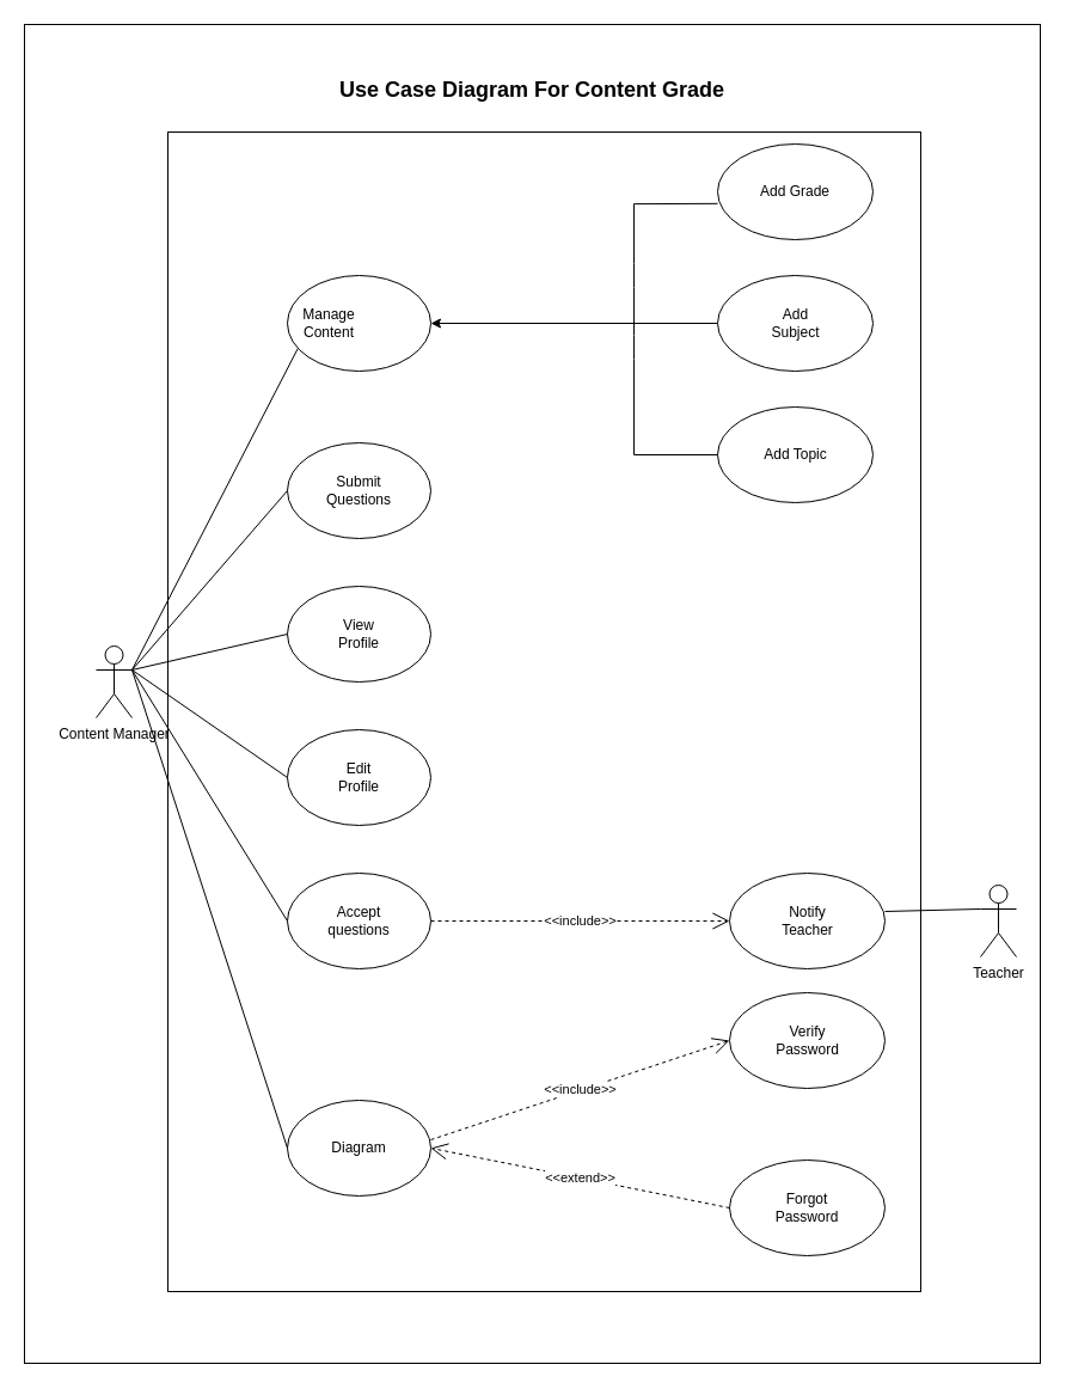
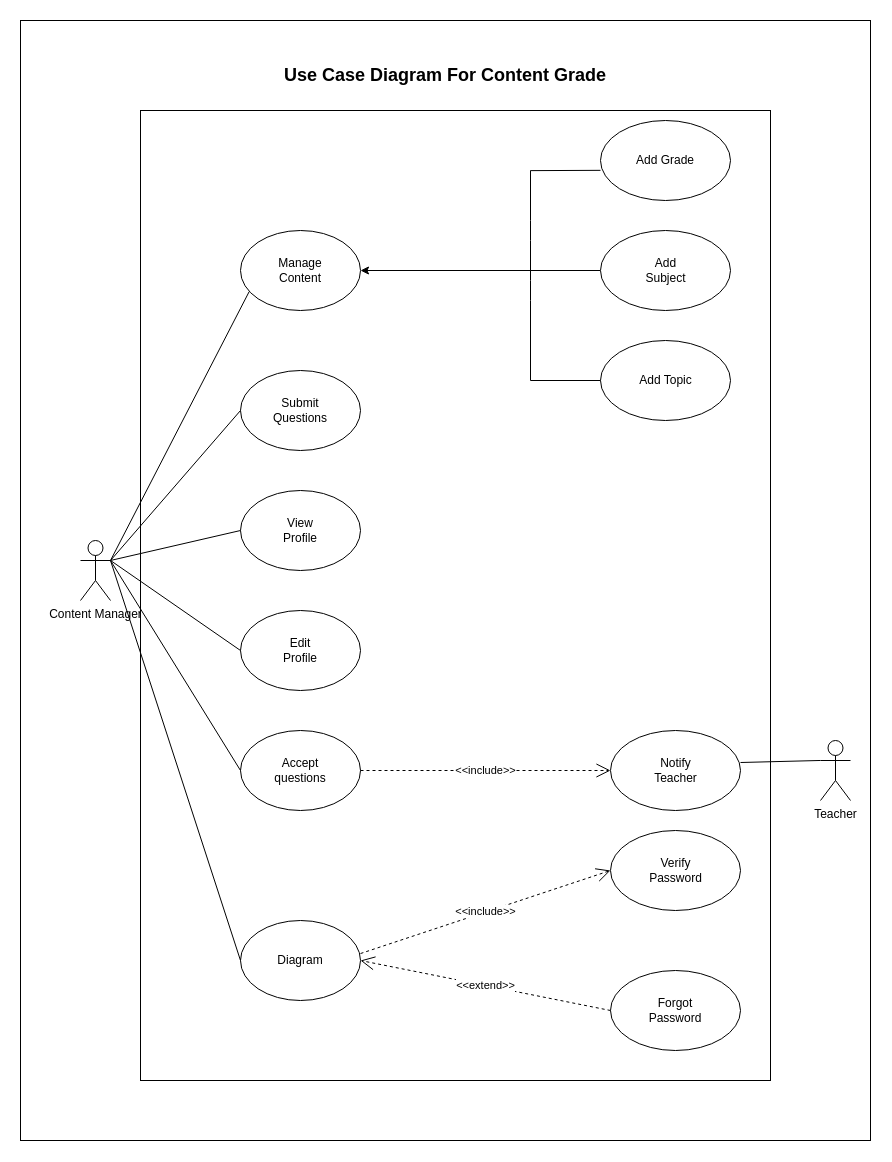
  <mxCell id="0" />
  <mxCell id="1" parent="0" />
  <mxCell id="2" value="" style="rounded=0;whiteSpace=wrap;html=1;" parent="1" vertex="1"><mxGeometry width="850" height="1120" as="geometry" x="20" y="20" /></mxCell>
  <mxCell id="3" value="Content Manager" style="shape=umlActor;verticalLabelPosition=bottom;labelBackgroundColor=#ffffff;verticalAlign=top;html=1;outlineConnect=0;" parent="1" vertex="1"><mxGeometry x="80" y="540" width="30" height="60" as="geometry" /></mxCell>
  <mxCell id="4" value="&lt;font style=&quot;font-size: 18px&quot;&gt;&lt;b&gt;Use Case Diagram For Content Grade&lt;/b&gt;&lt;/font&gt;" style="text;html=1;strokeColor=none;fillColor=none;align=center;verticalAlign=middle;whiteSpace=wrap;rounded=0;" parent="1" vertex="1"><mxGeometry y="60" width="850" height="30" as="geometry" x="20" /></mxCell>
  <mxCell id="5" value="" style="rounded=0;whiteSpace=wrap;html=1;" parent="1" vertex="1"><mxGeometry x="140" y="110" width="630" height="970" as="geometry" /></mxCell>
  <mxCell id="6" value="" style="ellipse;whiteSpace=wrap;html=1;" parent="1" vertex="1"><mxGeometry x="240" y="230" width="120" height="80" as="geometry" /></mxCell>
  <mxCell id="7" value="" style="ellipse;whiteSpace=wrap;html=1;" parent="1" vertex="1"><mxGeometry x="240" y="370" width="120" height="80" as="geometry" /></mxCell>
  <mxCell id="8" value="" style="ellipse;whiteSpace=wrap;html=1;" parent="1" vertex="1"><mxGeometry x="240" y="730" width="120" height="80" as="geometry" /></mxCell>
  <mxCell id="9" value="" style="ellipse;whiteSpace=wrap;html=1;" parent="1" vertex="1"><mxGeometry x="240" y="920" width="120" height="80" as="geometry" /></mxCell>
- <mxCell id="10" value="Manage Content" style="text;html=1;strokeColor=none;fillColor=none;align=center;verticalAlign=middle;whiteSpace=wrap;rounded=0;" parent="1" vertex="1"><mxGeometry x="250" y="260" width="50" height="20" as="geometry" /></mxCell>
+ <mxCell id="10" value="Manage Content" style="text;html=1;strokeColor=none;fillColor=none;align=center;verticalAlign=middle;whiteSpace=wrap;rounded=0;" parent="1" vertex="1"><mxGeometry x="275" y="260" width="50" height="20" as="geometry" /></mxCell>
  <mxCell id="11" value="Submit Questions" style="text;html=1;strokeColor=none;fillColor=none;align=center;verticalAlign=middle;whiteSpace=wrap;rounded=0;" parent="1" vertex="1"><mxGeometry x="260" y="400" width="80" height="20" as="geometry" /></mxCell>
  <mxCell id="12" value="Accept questions" style="text;html=1;strokeColor=none;fillColor=none;align=center;verticalAlign=middle;whiteSpace=wrap;rounded=0;" parent="1" vertex="1"><mxGeometry x="265" y="760" width="70" height="20" as="geometry" /></mxCell>
  <mxCell id="13" value="Diagram" style="text;html=1;strokeColor=none;fillColor=none;align=center;verticalAlign=middle;whiteSpace=wrap;rounded=0;" parent="1" vertex="1"><mxGeometry x="270" y="950" width="60" height="20" as="geometry" /></mxCell>
  <mxCell id="14" value="" style="endArrow=none;html=1;entryX=1;entryY=0.333;entryDx=0;entryDy=0;entryPerimeter=0;exitX=0.072;exitY=0.765;exitDx=0;exitDy=0;exitPerimeter=0;" parent="1" source="6" target="3" edge="1"><mxGeometry width="50" height="50" relative="1" as="geometry"><mxPoint x="180" y="630" as="sourcePoint" /><mxPoint x="230" y="580" as="targetPoint" /></mxGeometry></mxCell>
  <mxCell id="15" value="" style="ellipse;whiteSpace=wrap;html=1;" parent="1" vertex="1"><mxGeometry x="600" y="120" width="130" height="80" as="geometry" /></mxCell>
  <mxCell id="16" value="Add Grade" style="text;html=1;strokeColor=none;fillColor=none;align=center;verticalAlign=middle;whiteSpace=wrap;rounded=0;" parent="1" vertex="1"><mxGeometry x="580" y="150" width="170" height="20" as="geometry" /></mxCell>
  <mxCell id="17" value="" style="edgeStyle=orthogonalEdgeStyle;rounded=0;orthogonalLoop=1;jettySize=auto;html=1;entryX=1;entryY=0.5;entryDx=0;entryDy=0;" parent="1" source="18" target="6" edge="1"><mxGeometry relative="1" as="geometry"><mxPoint x="520" y="270" as="targetPoint" /></mxGeometry></mxCell>
  <mxCell id="18" value="" style="ellipse;whiteSpace=wrap;html=1;" parent="1" vertex="1"><mxGeometry x="600" y="230" width="130" height="80" as="geometry" /></mxCell>
  <mxCell id="19" value="" style="ellipse;whiteSpace=wrap;html=1;" parent="1" vertex="1"><mxGeometry x="600" y="340" width="130" height="80" as="geometry" /></mxCell>
  <mxCell id="20" value="Add Subject" style="text;html=1;strokeColor=none;fillColor=none;align=center;verticalAlign=middle;whiteSpace=wrap;rounded=0;" parent="1" vertex="1"><mxGeometry x="632.5" y="260" width="65" height="20" as="geometry" /></mxCell>
  <mxCell id="21" value="Add Topic" style="text;html=1;strokeColor=none;fillColor=none;align=center;verticalAlign=middle;whiteSpace=wrap;rounded=0;" parent="1" vertex="1"><mxGeometry x="632.5" y="370" width="65" height="20" as="geometry" /></mxCell>
  <mxCell id="22" value="" style="ellipse;whiteSpace=wrap;html=1;" parent="1" vertex="1"><mxGeometry x="610" y="830" width="130" height="80" as="geometry" /></mxCell>
  <mxCell id="23" value="" style="ellipse;whiteSpace=wrap;html=1;" parent="1" vertex="1"><mxGeometry x="610" y="970" width="130" height="80" as="geometry" /></mxCell>
  <mxCell id="24" value="Verify Password" style="text;html=1;strokeColor=none;fillColor=none;align=center;verticalAlign=middle;whiteSpace=wrap;rounded=0;" parent="1" vertex="1"><mxGeometry x="642.5" y="860" width="65" height="20" as="geometry" /></mxCell>
  <mxCell id="25" value="Forgot Password" style="text;html=1;strokeColor=none;fillColor=none;align=center;verticalAlign=middle;whiteSpace=wrap;rounded=0;" parent="1" vertex="1"><mxGeometry x="655" y="1000" width="40" height="20" as="geometry" /></mxCell>
  <mxCell id="26" value="&amp;lt;&amp;lt;include&amp;gt;&amp;gt;" style="endArrow=open;endSize=12;dashed=1;html=1;entryX=0;entryY=0.5;entryDx=0;entryDy=0;exitX=1;exitY=0.413;exitDx=0;exitDy=0;exitPerimeter=0;" parent="1" source="9" target="22" edge="1"><mxGeometry width="160" relative="1" as="geometry"><mxPoint x="370" y="750" as="sourcePoint" /><mxPoint x="530" y="750" as="targetPoint" /></mxGeometry></mxCell>
  <mxCell id="27" value="&amp;lt;&amp;lt;extend&amp;gt;&amp;gt;" style="endArrow=open;endSize=12;dashed=1;html=1;entryX=1;entryY=0.5;entryDx=0;entryDy=0;exitX=0;exitY=0.5;exitDx=0;exitDy=0;" parent="1" source="23" target="9" edge="1"><mxGeometry width="160" relative="1" as="geometry"><mxPoint x="370" y="750" as="sourcePoint" /><mxPoint x="530" y="750" as="targetPoint" /></mxGeometry></mxCell>
  <mxCell id="28" value="" style="endArrow=none;html=1;entryX=0;entryY=0.5;entryDx=0;entryDy=0;" parent="1" target="7" edge="1"><mxGeometry width="50" height="50" relative="1" as="geometry"><mxPoint x="110" y="560" as="sourcePoint" /><mxPoint x="470" y="330" as="targetPoint" /></mxGeometry></mxCell>
  <mxCell id="29" value="" style="endArrow=none;html=1;entryX=0;entryY=0.5;entryDx=0;entryDy=0;" parent="1" target="8" edge="1"><mxGeometry width="50" height="50" relative="1" as="geometry"><mxPoint x="110" y="560" as="sourcePoint" /><mxPoint x="470" y="590" as="targetPoint" /></mxGeometry></mxCell>
  <mxCell id="30" value="" style="endArrow=none;html=1;entryX=0;entryY=0.5;entryDx=0;entryDy=0;" parent="1" target="9" edge="1"><mxGeometry width="50" height="50" relative="1" as="geometry"><mxPoint x="110" y="560" as="sourcePoint" /><mxPoint x="470" y="810" as="targetPoint" /></mxGeometry></mxCell>
  <mxCell id="31" value="" style="ellipse;whiteSpace=wrap;html=1;" parent="1" vertex="1"><mxGeometry x="610" y="730" width="130" height="80" as="geometry" /></mxCell>
  <mxCell id="32" value="Notify Teacher" style="text;html=1;strokeColor=none;fillColor=none;align=center;verticalAlign=middle;whiteSpace=wrap;rounded=0;" parent="1" vertex="1"><mxGeometry x="642.5" y="760" width="65" height="20" as="geometry" /></mxCell>
  <mxCell id="33" value="&amp;lt;&amp;lt;include&amp;gt;&amp;gt;" style="endArrow=open;endSize=12;dashed=1;html=1;entryX=0;entryY=0.5;entryDx=0;entryDy=0;exitX=1;exitY=0.5;exitDx=0;exitDy=0;" parent="1" source="8" target="31" edge="1"><mxGeometry width="160" relative="1" as="geometry"><mxPoint x="365" y="873.04" as="sourcePoint" /><mxPoint x="615" y="790" as="targetPoint" /></mxGeometry></mxCell>
  <mxCell id="34" value="Teacher" style="shape=umlActor;verticalLabelPosition=bottom;labelBackgroundColor=#ffffff;verticalAlign=top;html=1;outlineConnect=0;" parent="1" vertex="1"><mxGeometry x="820" y="740" width="30" height="60" as="geometry" /></mxCell>
  <mxCell id="35" value="" style="endArrow=none;html=1;entryX=0;entryY=0.333;entryDx=0;entryDy=0;entryPerimeter=0;exitX=1;exitY=0.4;exitDx=0;exitDy=0;exitPerimeter=0;" parent="1" source="31" target="34" edge="1"><mxGeometry width="50" height="50" relative="1" as="geometry"><mxPoint x="440" y="760" as="sourcePoint" /><mxPoint x="490" y="710" as="targetPoint" /></mxGeometry></mxCell>
  <mxCell id="36" value="" style="endArrow=none;html=1;" parent="1" edge="1"><mxGeometry width="50" height="50" relative="1" as="geometry"><mxPoint x="530" y="380" as="sourcePoint" /><mxPoint x="530" y="170" as="targetPoint" /><Array as="points"><mxPoint x="530" y="290" /><mxPoint x="530" y="230" /></Array></mxGeometry></mxCell>
  <mxCell id="37" value="" style="endArrow=none;html=1;entryX=0;entryY=0.623;entryDx=0;entryDy=0;exitX=0.619;exitY=0.062;exitDx=0;exitDy=0;exitPerimeter=0;entryPerimeter=0;" parent="1" source="5" target="15" edge="1"><mxGeometry width="50" height="50" relative="1" as="geometry"><mxPoint x="430" y="290" as="sourcePoint" /><mxPoint x="480" y="240" as="targetPoint" /></mxGeometry></mxCell>
  <mxCell id="38" value="" style="endArrow=none;html=1;entryX=0;entryY=0.5;entryDx=0;entryDy=0;" parent="1" target="19" edge="1"><mxGeometry width="50" height="50" relative="1" as="geometry"><mxPoint x="530" y="380" as="sourcePoint" /><mxPoint x="480" y="240" as="targetPoint" /></mxGeometry></mxCell>
  <mxCell id="39" value="" style="ellipse;whiteSpace=wrap;html=1;" vertex="1" parent="1"><mxGeometry x="240" y="490" width="120" height="80" as="geometry" /></mxCell>
  <mxCell id="40" value="" style="ellipse;whiteSpace=wrap;html=1;" vertex="1" parent="1"><mxGeometry x="240" y="610" width="120" height="80" as="geometry" /></mxCell>
  <mxCell id="41" value="View Profile" style="text;html=1;strokeColor=none;fillColor=none;align=center;verticalAlign=middle;whiteSpace=wrap;rounded=0;" vertex="1" parent="1"><mxGeometry x="270" y="520" width="60" height="20" as="geometry" /></mxCell>
  <mxCell id="42" value="Edit Profile" style="text;html=1;strokeColor=none;fillColor=none;align=center;verticalAlign=middle;whiteSpace=wrap;rounded=0;" vertex="1" parent="1"><mxGeometry x="270" y="640" width="60" height="20" as="geometry" /></mxCell>
  <mxCell id="43" value="" style="endArrow=none;html=1;exitX=1;exitY=0.333;exitDx=0;exitDy=0;exitPerimeter=0;entryX=0;entryY=0.5;entryDx=0;entryDy=0;" edge="1" parent="1" source="3" target="39"><mxGeometry width="50" height="50" relative="1" as="geometry"><mxPoint x="120" y="560" as="sourcePoint" /><mxPoint x="490" y="510" as="targetPoint" /></mxGeometry></mxCell>
  <mxCell id="44" value="" style="endArrow=none;html=1;exitX=1;exitY=0.333;exitDx=0;exitDy=0;exitPerimeter=0;entryX=0;entryY=0.5;entryDx=0;entryDy=0;" edge="1" parent="1" source="3" target="40"><mxGeometry width="50" height="50" relative="1" as="geometry"><mxPoint x="440" y="560" as="sourcePoint" /><mxPoint x="490" y="510" as="targetPoint" /></mxGeometry></mxCell>
